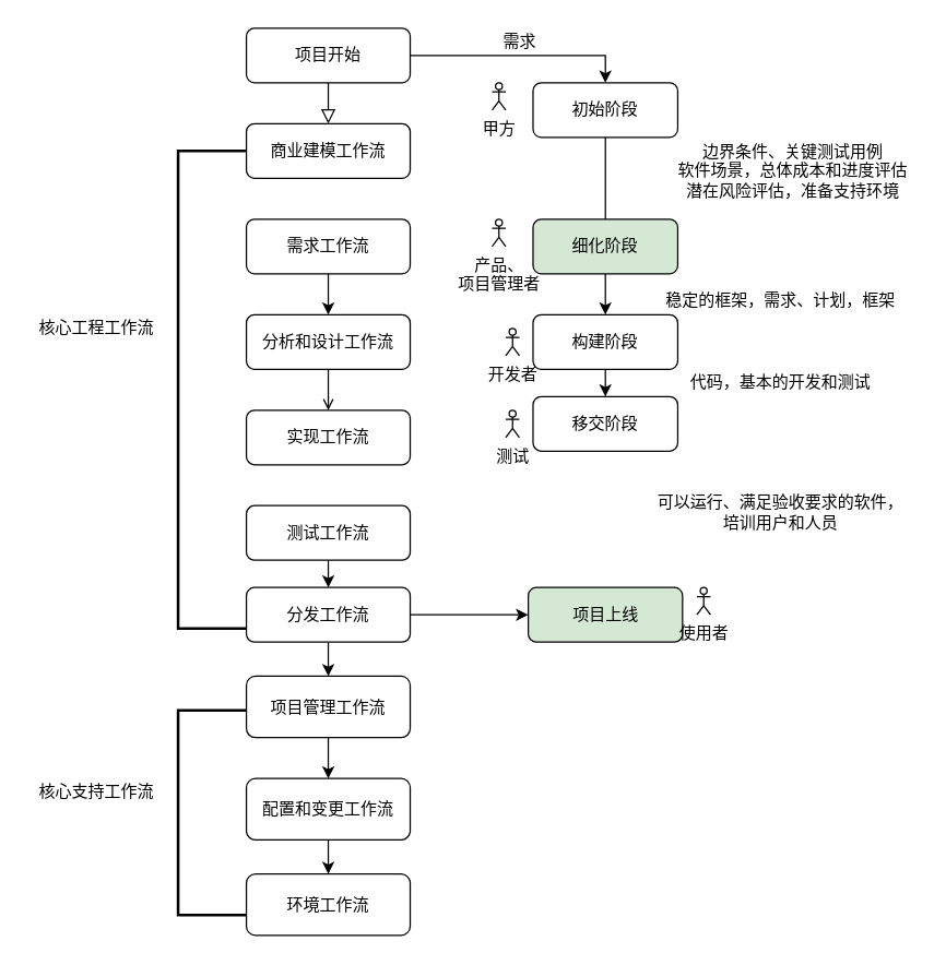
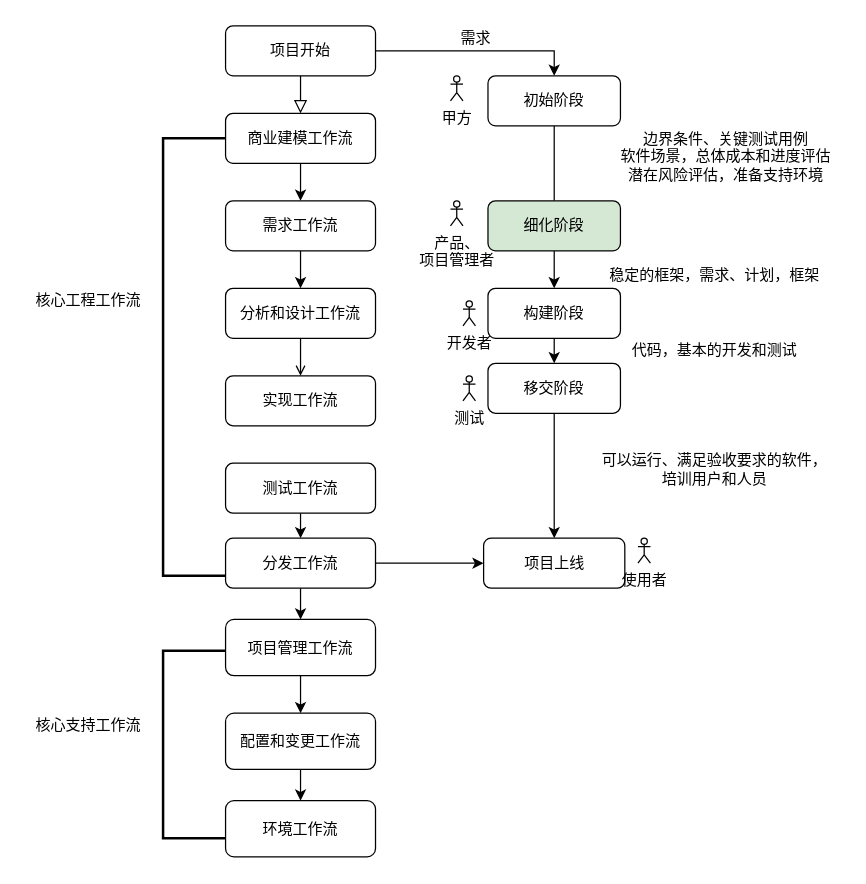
  <mxCell id="0" />
  <mxCell id="1" parent="0" />
  <mxCell id="2" value="" style="rounded=0;html=1;jettySize=auto;orthogonalLoop=1;fontSize=11;endArrow=block;endFill=0;endSize=8;strokeWidth=1;shadow=0;labelBackgroundColor=none;edgeStyle=orthogonalEdgeStyle;" parent="1" source="4" edge="1"><mxGeometry relative="1" as="geometry"><mxPoint x="240" y="90" as="targetPoint" /></mxGeometry></mxCell>
  <mxCell id="3" style="edgeStyle=orthogonalEdgeStyle;rounded=0;orthogonalLoop=1;jettySize=auto;html=1;exitX=1;exitY=0.5;exitDx=0;exitDy=0;entryX=0.5;entryY=0;entryDx=0;entryDy=0;" edge="1" parent="1" source="4" target="27"><mxGeometry relative="1" as="geometry" /></mxCell>
  <mxCell id="4" value="项目开始" style="rounded=1;whiteSpace=wrap;html=1;fontSize=12;glass=0;strokeWidth=1;shadow=0;" parent="1" vertex="1"><mxGeometry x="180" y="20" width="120" height="40" as="geometry" /></mxCell>
+ <mxCell id="5" style="edgeStyle=orthogonalEdgeStyle;rounded=0;orthogonalLoop=1;jettySize=auto;html=1;exitX=0.5;exitY=1;exitDx=0;exitDy=0;entryX=0.5;entryY=0;entryDx=0;entryDy=0;" edge="1" parent="1" source="6" target="8"><mxGeometry relative="1" as="geometry" /></mxCell>
  <mxCell id="6" value="商业建模工作流" style="rounded=1;whiteSpace=wrap;html=1;" vertex="1" parent="1"><mxGeometry x="180" y="90" width="120" height="40" as="geometry" /></mxCell>
  <mxCell id="7" style="edgeStyle=orthogonalEdgeStyle;rounded=0;orthogonalLoop=1;jettySize=auto;html=1;exitX=0.5;exitY=1;exitDx=0;exitDy=0;entryX=0.5;entryY=0;entryDx=0;entryDy=0;" edge="1" parent="1" source="8" target="10"><mxGeometry relative="1" as="geometry" /></mxCell>
  <mxCell id="8" value="需求工作流" style="rounded=1;whiteSpace=wrap;html=1;" vertex="1" parent="1"><mxGeometry x="180" y="160" width="120" height="40" as="geometry" /></mxCell>
  <mxCell id="9" style="edgeStyle=orthogonalEdgeStyle;rounded=0;orthogonalLoop=1;jettySize=auto;html=1;exitX=0.5;exitY=1;exitDx=0;exitDy=0;entryX=0.5;entryY=0;entryDx=0;entryDy=0;endArrow=open;" edge="1" parent="1" source="10" target="11"><mxGeometry relative="1" as="geometry" /></mxCell>
  <mxCell id="10" value="分析和设计工作流" style="rounded=1;whiteSpace=wrap;html=1;" vertex="1" parent="1"><mxGeometry x="180" y="230" width="120" height="40" as="geometry" /></mxCell>
  <mxCell id="11" value="实现工作流" style="rounded=1;whiteSpace=wrap;html=1;" vertex="1" parent="1"><mxGeometry x="180" y="300" width="120" height="40" as="geometry" /></mxCell>
  <mxCell id="12" style="edgeStyle=orthogonalEdgeStyle;rounded=0;orthogonalLoop=1;jettySize=auto;html=1;exitX=0.5;exitY=1;exitDx=0;exitDy=0;entryX=0.5;entryY=0;entryDx=0;entryDy=0;" edge="1" parent="1" source="13" target="16"><mxGeometry relative="1" as="geometry" /></mxCell>
  <mxCell id="13" value="测试工作流" style="rounded=1;whiteSpace=wrap;html=1;" vertex="1" parent="1"><mxGeometry x="180" y="370" width="120" height="40" as="geometry" /></mxCell>
  <mxCell id="14" style="edgeStyle=orthogonalEdgeStyle;rounded=0;orthogonalLoop=1;jettySize=auto;html=1;exitX=0.5;exitY=1;exitDx=0;exitDy=0;entryX=0.5;entryY=0;entryDx=0;entryDy=0;" edge="1" parent="1" source="16" target="18"><mxGeometry relative="1" as="geometry" /></mxCell>
  <mxCell id="15" style="edgeStyle=orthogonalEdgeStyle;rounded=0;orthogonalLoop=1;jettySize=auto;html=1;exitX=1;exitY=0.5;exitDx=0;exitDy=0;entryX=0;entryY=0.5;entryDx=0;entryDy=0;" edge="1" parent="1" source="16" target="34"><mxGeometry relative="1" as="geometry" /></mxCell>
  <mxCell id="16" value="分发工作流" style="rounded=1;whiteSpace=wrap;html=1;" vertex="1" parent="1"><mxGeometry x="180" y="430" width="120" height="40" as="geometry" /></mxCell>
  <mxCell id="17" style="edgeStyle=orthogonalEdgeStyle;rounded=0;orthogonalLoop=1;jettySize=auto;html=1;exitX=0.5;exitY=1;exitDx=0;exitDy=0;entryX=0.5;entryY=0;entryDx=0;entryDy=0;" edge="1" parent="1" source="18" target="20"><mxGeometry relative="1" as="geometry" /></mxCell>
  <mxCell id="18" value="项目管理工作流&lt;br&gt;" style="rounded=1;whiteSpace=wrap;html=1;" vertex="1" parent="1"><mxGeometry x="180" y="495" width="120" height="45" as="geometry" /></mxCell>
  <mxCell id="19" style="edgeStyle=orthogonalEdgeStyle;rounded=0;orthogonalLoop=1;jettySize=auto;html=1;exitX=0.5;exitY=1;exitDx=0;exitDy=0;entryX=0.5;entryY=0;entryDx=0;entryDy=0;" edge="1" parent="1" source="20" target="21"><mxGeometry relative="1" as="geometry" /></mxCell>
  <mxCell id="20" value="配置和变更工作流" style="rounded=1;whiteSpace=wrap;html=1;" vertex="1" parent="1"><mxGeometry x="180" y="570" width="120" height="45" as="geometry" /></mxCell>
  <mxCell id="21" value="环境工作流" style="rounded=1;whiteSpace=wrap;html=1;" vertex="1" parent="1"><mxGeometry x="180" y="640" width="120" height="45" as="geometry" /></mxCell>
  <mxCell id="22" value="" style="strokeWidth=2;html=1;shape=mxgraph.flowchart.annotation_1;align=left;pointerEvents=1;" vertex="1" parent="1"><mxGeometry x="130" y="110" width="50" height="350" as="geometry" /></mxCell>
  <mxCell id="23" value="核心工程工作流" style="text;html=1;align=center;verticalAlign=middle;resizable=0;points=[];autosize=1;strokeColor=none;" vertex="1" parent="1"><mxGeometry y="230" width="100" height="20" as="geometry" x="20" /></mxCell>
  <mxCell id="24" value="" style="strokeWidth=2;html=1;shape=mxgraph.flowchart.annotation_1;align=left;pointerEvents=1;" vertex="1" parent="1"><mxGeometry x="130" y="520" width="50" height="150" as="geometry" /></mxCell>
  <mxCell id="25" value="核心支持工作流" style="text;html=1;align=center;verticalAlign=middle;resizable=0;points=[];autosize=1;strokeColor=none;" vertex="1" parent="1"><mxGeometry y="570" width="100" height="20" as="geometry" x="20" /></mxCell>
  <mxCell id="26" style="edgeStyle=orthogonalEdgeStyle;rounded=0;orthogonalLoop=1;jettySize=auto;html=1;exitX=0.5;exitY=1;exitDx=0;exitDy=0;entryX=0.5;entryY=0;entryDx=0;entryDy=0;endArrow=none;" edge="1" parent="1" source="27" target="29"><mxGeometry relative="1" as="geometry" /></mxCell>
  <mxCell id="27" value="初始阶段" style="rounded=1;whiteSpace=wrap;html=1;" vertex="1" parent="1"><mxGeometry x="390" y="60" width="106" height="40" as="geometry" /></mxCell>
  <mxCell id="28" style="edgeStyle=orthogonalEdgeStyle;rounded=0;orthogonalLoop=1;jettySize=auto;html=1;exitX=0.5;exitY=1;exitDx=0;exitDy=0;entryX=0.5;entryY=0;entryDx=0;entryDy=0;" edge="1" parent="1" source="29" target="31"><mxGeometry relative="1" as="geometry" /></mxCell>
  <mxCell id="29" value="细化阶段" style="rounded=1;whiteSpace=wrap;html=1;fillColor=#d5e8d4;" vertex="1" parent="1"><mxGeometry x="390" y="160" width="106" height="40" as="geometry" /></mxCell>
  <mxCell id="30" style="edgeStyle=orthogonalEdgeStyle;rounded=0;orthogonalLoop=1;jettySize=auto;html=1;exitX=0.5;exitY=1;exitDx=0;exitDy=0;entryX=0.5;entryY=0;entryDx=0;entryDy=0;" edge="1" parent="1" source="31" target="33"><mxGeometry relative="1" as="geometry" /></mxCell>
  <mxCell id="31" value="构建阶段" style="rounded=1;whiteSpace=wrap;html=1;" vertex="1" parent="1"><mxGeometry x="390" y="230" width="106" height="40" as="geometry" /></mxCell>
+ <mxCell id="32" style="edgeStyle=orthogonalEdgeStyle;rounded=0;orthogonalLoop=1;jettySize=auto;html=1;exitX=0.5;exitY=1;exitDx=0;exitDy=0;entryX=0.5;entryY=0;entryDx=0;entryDy=0;" edge="1" parent="1" source="33" target="34"><mxGeometry relative="1" as="geometry" /></mxCell>
  <mxCell id="33" value="移交阶段" style="rounded=1;whiteSpace=wrap;html=1;" vertex="1" parent="1"><mxGeometry x="390" y="290" width="106" height="40" as="geometry" /></mxCell>
- <mxCell id="34" value="项目上线" style="rounded=1;whiteSpace=wrap;html=1;fillColor=#d5e8d4;" vertex="1" parent="1"><mxGeometry x="386.5" y="430" width="113" height="40" as="geometry" /></mxCell>
+ <mxCell id="34" value="项目上线" style="rounded=1;whiteSpace=wrap;html=1;" vertex="1" parent="1"><mxGeometry x="386.5" y="430" width="113" height="40" as="geometry" /></mxCell>
  <mxCell id="35" value="需求" style="text;html=1;align=center;verticalAlign=middle;resizable=0;points=[];autosize=1;strokeColor=none;" vertex="1" parent="1"><mxGeometry x="360" y="20" width="40" height="20" as="geometry" /></mxCell>
  <mxCell id="36" value="稳定的框架，需求、计划，框架" style="text;html=1;align=center;verticalAlign=middle;resizable=0;points=[];autosize=1;strokeColor=none;" vertex="1" parent="1"><mxGeometry x="481" y="210" width="180" height="20" as="geometry" /></mxCell>
  <mxCell id="37" value="代码，基本的开发和测试" style="text;html=1;align=center;verticalAlign=middle;resizable=0;points=[];autosize=1;strokeColor=none;" vertex="1" parent="1"><mxGeometry x="496" y="270" width="150" height="20" as="geometry" /></mxCell>
  <mxCell id="38" value="边界条件、关键测试用例&lt;br&gt;软件场景，总体成本和进度评估&lt;br&gt;潜在风险评估，准备支持环境" style="text;html=1;align=center;verticalAlign=middle;resizable=0;points=[];autosize=1;strokeColor=none;" vertex="1" parent="1"><mxGeometry x="490" y="100" width="180" height="50" as="geometry" /></mxCell>
  <mxCell id="39" value="可以运行、满足验收要求的软件，&lt;br&gt;培训用户和人员" style="text;html=1;align=center;verticalAlign=middle;resizable=0;points=[];autosize=1;strokeColor=none;" vertex="1" parent="1"><mxGeometry x="471" y="360" width="200" height="30" as="geometry" /></mxCell>
  <mxCell id="40" value="测试" style="shape=umlActor;verticalLabelPosition=bottom;verticalAlign=top;html=1;outlineConnect=0;" vertex="1" parent="1"><mxGeometry x="370" y="300" width="10" height="20" as="geometry" /></mxCell>
  <mxCell id="41" value="开发者" style="shape=umlActor;verticalLabelPosition=bottom;verticalAlign=top;html=1;outlineConnect=0;" vertex="1" parent="1"><mxGeometry x="370" y="240" width="10" height="20" as="geometry" /></mxCell>
  <mxCell id="42" value="甲方" style="shape=umlActor;verticalLabelPosition=bottom;verticalAlign=top;html=1;outlineConnect=0;" vertex="1" parent="1"><mxGeometry x="360" y="60" width="10" height="20" as="geometry" /></mxCell>
  <mxCell id="43" value="产品、&lt;br&gt;项目管理者" style="shape=umlActor;verticalLabelPosition=bottom;verticalAlign=top;html=1;outlineConnect=0;" vertex="1" parent="1"><mxGeometry x="360" y="160" width="10" height="20" as="geometry" /></mxCell>
  <mxCell id="44" value="使用者" style="shape=umlActor;verticalLabelPosition=bottom;verticalAlign=top;html=1;outlineConnect=0;" vertex="1" parent="1"><mxGeometry x="510" y="430" width="10" height="20" as="geometry" /></mxCell>
